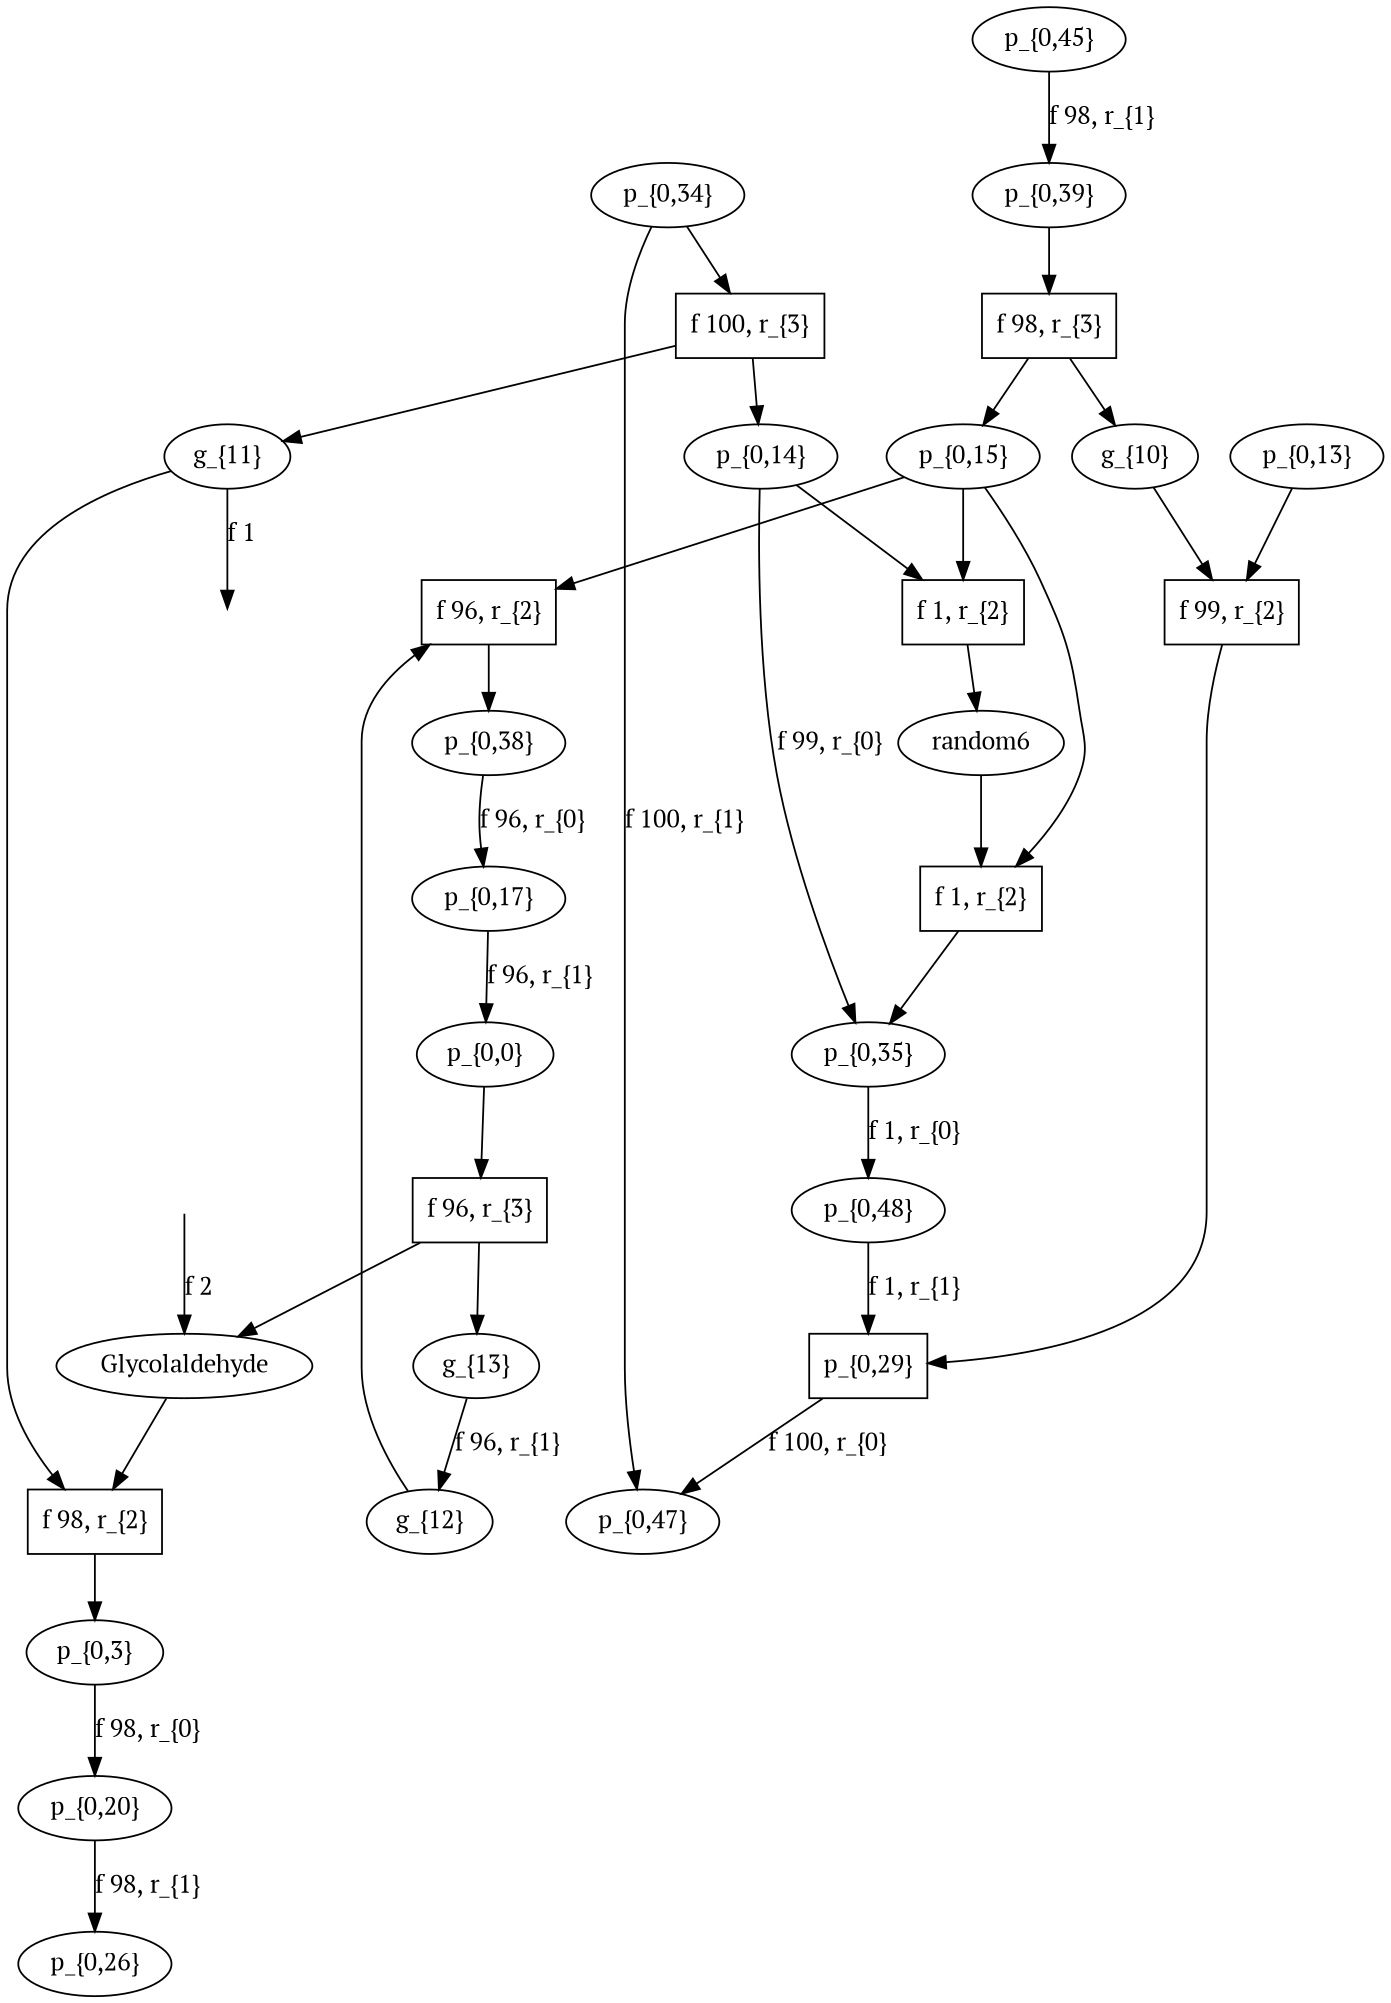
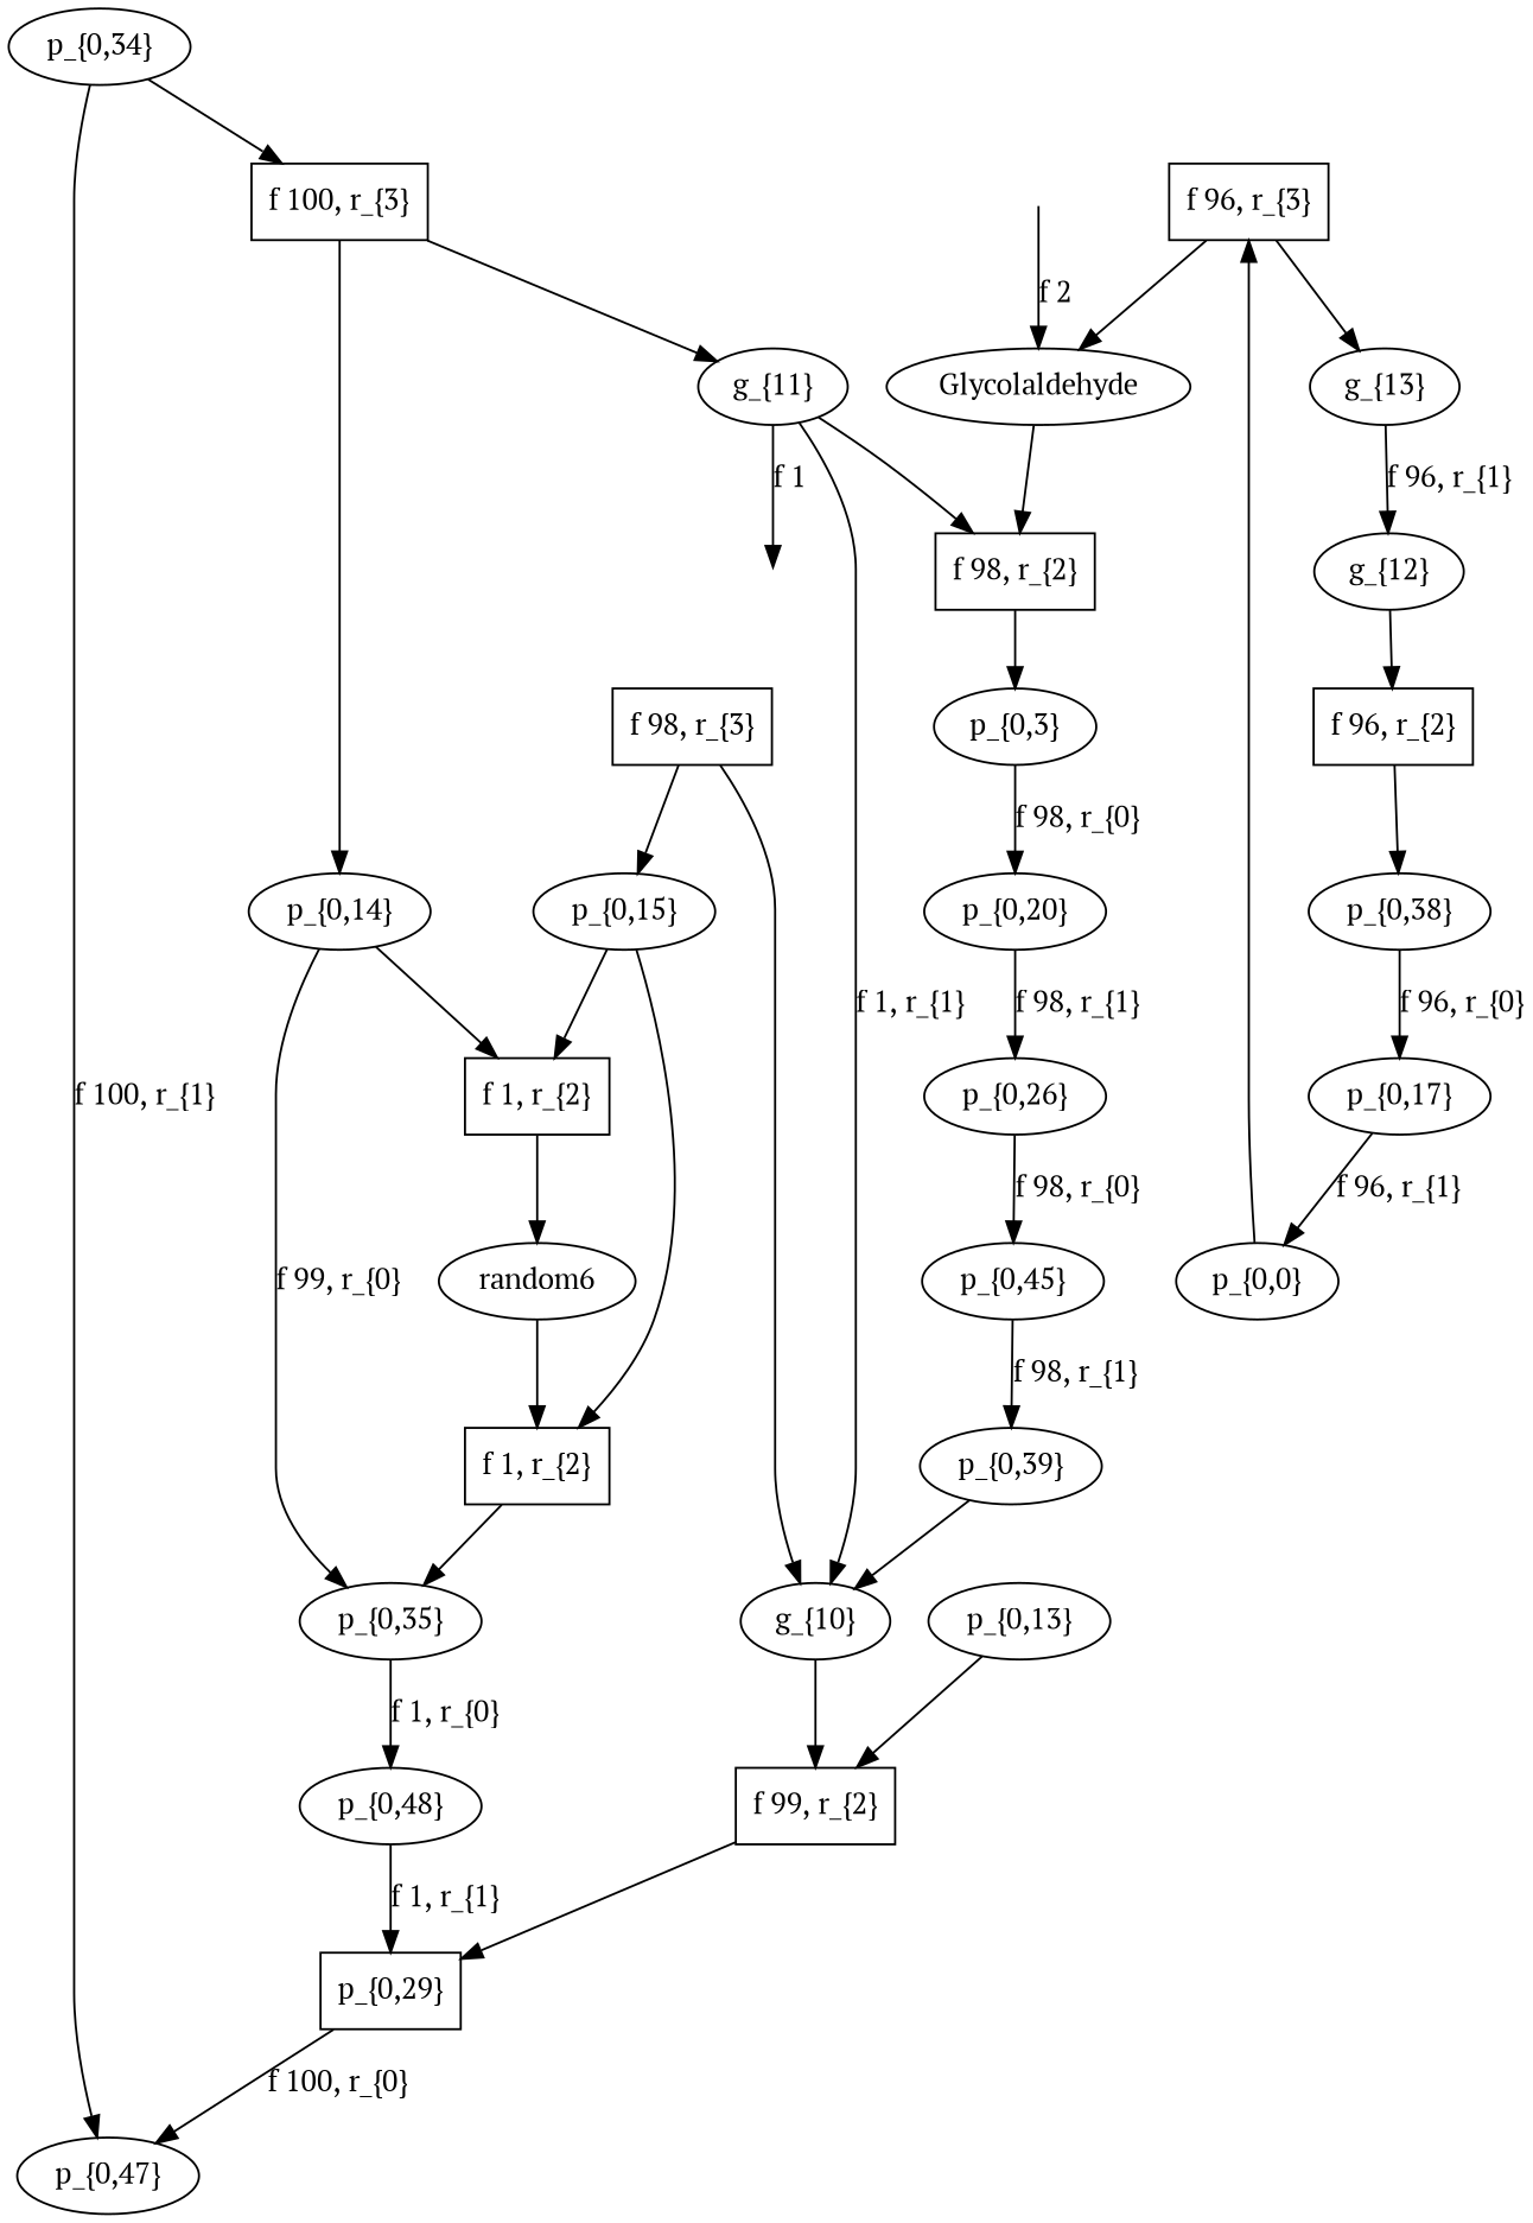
  digraph {
    fontname="PT Serif"
    node [fontname="PT Serif" shape=ellipse]
    edge [fontname="PT Serif"]
    n1 [label=Glycolaldehyde]
    n2 [label="f 98, r_{2}" shape=box]
    n3 [label="p_{0,3}"]
    n4 [label=random6]
    n5 [label="f 1, r_{2}" shape=box]
    n6 [label="p_{0,35}"]
    n7 [label="g_{10}"]
    n8 [label="f 99, r_{2}" shape=box]
    n9 [label="p_{0,29}" shape=box]
    n10 [label="g_{11}"]
    "11-0-IOFlow" [shape=point style=invis]
    n12 [label="g_{12}"]
    n13 [label="f 96, r_{2}" shape=box]
    n14 [label="p_{0,38}"]
    n15 [label="g_{13}"]
    n16 [label="p_{0,0}"]
    n17 [label="f 96, r_{3}" shape=box]
    n18 [label="p_{0,20}"]
    n19 [label="p_{0,26}"]
    n20 [label="p_{0,13}"]
    n21 [label="p_{0,14}"]
    n22 [label="f 1, r_{2}" shape=box]
    n23 [label="p_{0,15}"]
    n24 [label="p_{0,17}"]
    n25 [label="p_{0,45}"]
    n26 [label="p_{0,39}"]
    n27 [label="p_{0,47}"]
    n28 [label="p_{0,34}"]
    n29 [label="f 100, r_{3}" shape=box]
    n30 [label="p_{0,48}"]
    n31 [label="f 98, r_{3}" shape=box]
    "1-0-IOFlow" [shape=point style=invis]
    n1 -> n2
    n2 -> n3
    n3 -> n18 [label="f 98, r_{0}"]
    n4 -> n5
    n5 -> n6
    n6 -> n30 [label="f 1, r_{0}"]
    n7 -> n8
    n8 -> n9
    n9 -> n27 [label="f 100, r_{0}"]
    n10 -> n2
+   n10 -> n7 [label="f 1, r_{1}"]
    n10 -> "11-0-IOFlow" [label="f 1"]
    n12 -> n13
    n13 -> n14
    n14 -> n24 [label="f 96, r_{0}"]
    n15 -> n12 [label="f 96, r_{1}"]
    n16 -> n17
    n17 -> n1
    n17 -> n15
    n18 -> n19 [label="f 98, r_{1}"]
+   n19 -> n25 [label="f 98, r_{0}"]
    n20 -> n8
    n21 -> n6 [label="f 99, r_{0}"]
    n21 -> n22
    n22 -> n4
    n23 -> n5
-   n23 -> n13
    n23 -> n22
    n24 -> n16 [label="f 96, r_{1}"]
    n25 -> n26 [label="f 98, r_{1}"]
-   n26 -> n31
+   n26 -> n7
    n28 -> n27 [label="f 100, r_{1}"]
    n28 -> n29
    n29 -> n10
    n29 -> n21
    n30 -> n9 [label="f 1, r_{1}"]
    n31 -> n7
    n31 -> n23
    "1-0-IOFlow" -> n1 [label="f 2"]
  }
